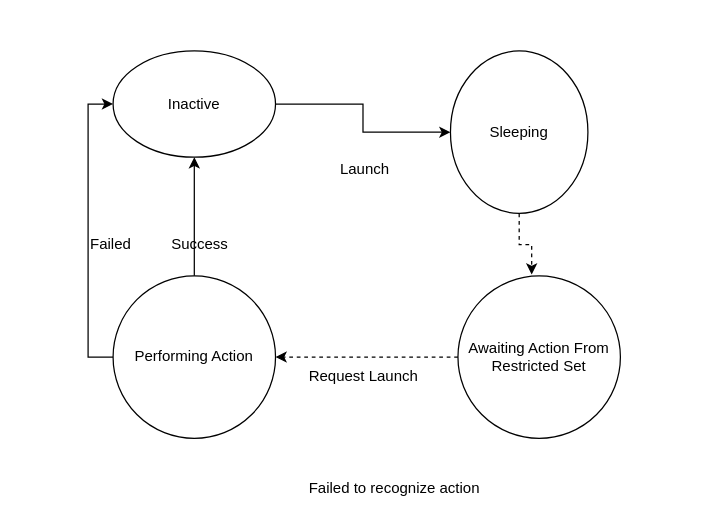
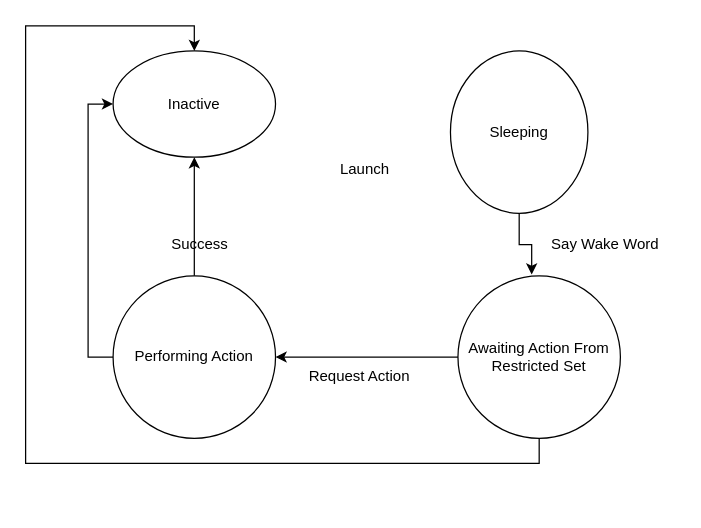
  <mxCell id="0" />
  <mxCell id="1" parent="0" />
- <mxCell id="2" style="edgeStyle=orthogonalEdgeStyle;rounded=0;orthogonalLoop=1;jettySize=auto;html=1;exitX=0.5;exitY=1;exitDx=0;exitDy=0;entryX=0.454;entryY=-0.008;entryDx=0;entryDy=0;entryPerimeter=0;dashed=1;" edge="1" parent="1" source="3" target="8"><mxGeometry relative="1" as="geometry" /></mxCell>
+ <mxCell id="2" style="edgeStyle=orthogonalEdgeStyle;rounded=0;orthogonalLoop=1;jettySize=auto;html=1;exitX=0.5;exitY=1;exitDx=0;exitDy=0;entryX=0.454;entryY=-0.008;entryDx=0;entryDy=0;entryPerimeter=0;" edge="1" parent="1" source="3" target="8"><mxGeometry relative="1" as="geometry" /></mxCell>
  <mxCell id="3" value="Sleeping" style="ellipse;whiteSpace=wrap;html=1;aspect=fixed;fillColor=none;" vertex="1" parent="1"><mxGeometry x="360" y="40" width="110" height="130" as="geometry" /></mxCell>
- <mxCell id="4" style="edgeStyle=orthogonalEdgeStyle;rounded=0;orthogonalLoop=1;jettySize=auto;html=1;exitX=1;exitY=0.5;exitDx=0;exitDy=0;entryX=0;entryY=0.5;entryDx=0;entryDy=0;" edge="1" parent="1" source="5" target="3"><mxGeometry relative="1" as="geometry" /></mxCell>
  <mxCell id="5" value="Inactive" style="ellipse;whiteSpace=wrap;html=1;aspect=fixed;fillColor=none;" vertex="1" parent="1"><mxGeometry x="90" y="40" width="130" height="85" as="geometry" /></mxCell>
- <mxCell id="6" style="edgeStyle=orthogonalEdgeStyle;rounded=0;orthogonalLoop=1;jettySize=auto;html=1;exitX=0;exitY=0.5;exitDx=0;exitDy=0;entryX=1;entryY=0.5;entryDx=0;entryDy=0;dashed=1;" edge="1" parent="1" source="8" target="11"><mxGeometry relative="1" as="geometry" /></mxCell>
+ <mxCell id="6" style="edgeStyle=orthogonalEdgeStyle;rounded=0;orthogonalLoop=1;jettySize=auto;html=1;exitX=0;exitY=0.5;exitDx=0;exitDy=0;entryX=1;entryY=0.5;entryDx=0;entryDy=0;" edge="1" parent="1" source="8" target="11"><mxGeometry relative="1" as="geometry" /></mxCell>
+ <mxCell id="7" style="edgeStyle=orthogonalEdgeStyle;rounded=0;orthogonalLoop=1;jettySize=auto;html=1;exitX=0.5;exitY=1;exitDx=0;exitDy=0;entryX=0.5;entryY=0;entryDx=0;entryDy=0;" edge="1" parent="1" source="8" target="5"><mxGeometry relative="1" as="geometry"><Array as="points"><mxPoint x="431" y="370" /><mxPoint x="20" y="370" /><mxPoint x="20" y="20" /><mxPoint x="155" y="20" /></Array></mxGeometry></mxCell>
  <mxCell id="8" value="Awaiting Action From Restricted Set" style="ellipse;whiteSpace=wrap;html=1;aspect=fixed;fillColor=none;" vertex="1" parent="1"><mxGeometry x="366" y="220" width="130" height="130" as="geometry" /></mxCell>
  <mxCell id="9" style="edgeStyle=orthogonalEdgeStyle;rounded=0;orthogonalLoop=1;jettySize=auto;html=1;exitX=0.5;exitY=0;exitDx=0;exitDy=0;entryX=0.5;entryY=1;entryDx=0;entryDy=0;" edge="1" parent="1" source="11" target="5"><mxGeometry relative="1" as="geometry" /></mxCell>
  <mxCell id="10" style="edgeStyle=orthogonalEdgeStyle;rounded=0;orthogonalLoop=1;jettySize=auto;html=1;exitX=0;exitY=0.5;exitDx=0;exitDy=0;entryX=0;entryY=0.5;entryDx=0;entryDy=0;" edge="1" parent="1" source="11" target="5"><mxGeometry relative="1" as="geometry" /></mxCell>
  <mxCell id="11" value="Performing Action" style="ellipse;whiteSpace=wrap;html=1;aspect=fixed;fillColor=none;" vertex="1" parent="1"><mxGeometry x="90" y="220" width="130" height="130" as="geometry" /></mxCell>
  <mxCell id="12" value="Launch" style="text;html=1;resizable=0;points=[];autosize=1;align=left;verticalAlign=top;spacingTop=-4;" vertex="1" parent="1"><mxGeometry x="270" y="125" width="50" height="20" as="geometry" /></mxCell>
- <mxCell id="14" value="Request Launch" style="text;html=1;resizable=0;points=[];autosize=1;align=left;verticalAlign=top;spacingTop=-4;" vertex="1" parent="1"><mxGeometry x="245" y="291" width="100" height="20" as="geometry" /></mxCell>
- <mxCell id="15" value="Failed to recognize action" style="text;html=1;resizable=0;points=[];autosize=1;align=left;verticalAlign=top;spacingTop=-4;" vertex="1" parent="1"><mxGeometry x="245" y="380" width="150" height="20" as="geometry" /></mxCell>
+ <mxCell id="13" value="Say Wake Word" style="text;html=1;resizable=0;points=[];autosize=1;align=left;verticalAlign=top;spacingTop=-4;" vertex="1" parent="1"><mxGeometry x="439" y="185" width="100" height="20" as="geometry" /></mxCell>
+ <mxCell id="14" value="Request Action" style="text;html=1;resizable=0;points=[];autosize=1;align=left;verticalAlign=top;spacingTop=-4;" vertex="1" parent="1"><mxGeometry x="245" y="291" width="100" height="20" as="geometry" /></mxCell>
  <mxCell id="16" value="Success" style="text;html=1;resizable=0;points=[];autosize=1;align=left;verticalAlign=top;spacingTop=-4;" vertex="1" parent="1"><mxGeometry x="135" y="185" width="60" height="20" as="geometry" /></mxCell>
- <mxCell id="17" value="Failed" style="text;html=1;resizable=0;points=[];autosize=1;align=left;verticalAlign=top;spacingTop=-4;" vertex="1" parent="1"><mxGeometry x="70" y="185" width="50" height="20" as="geometry" /></mxCell>
